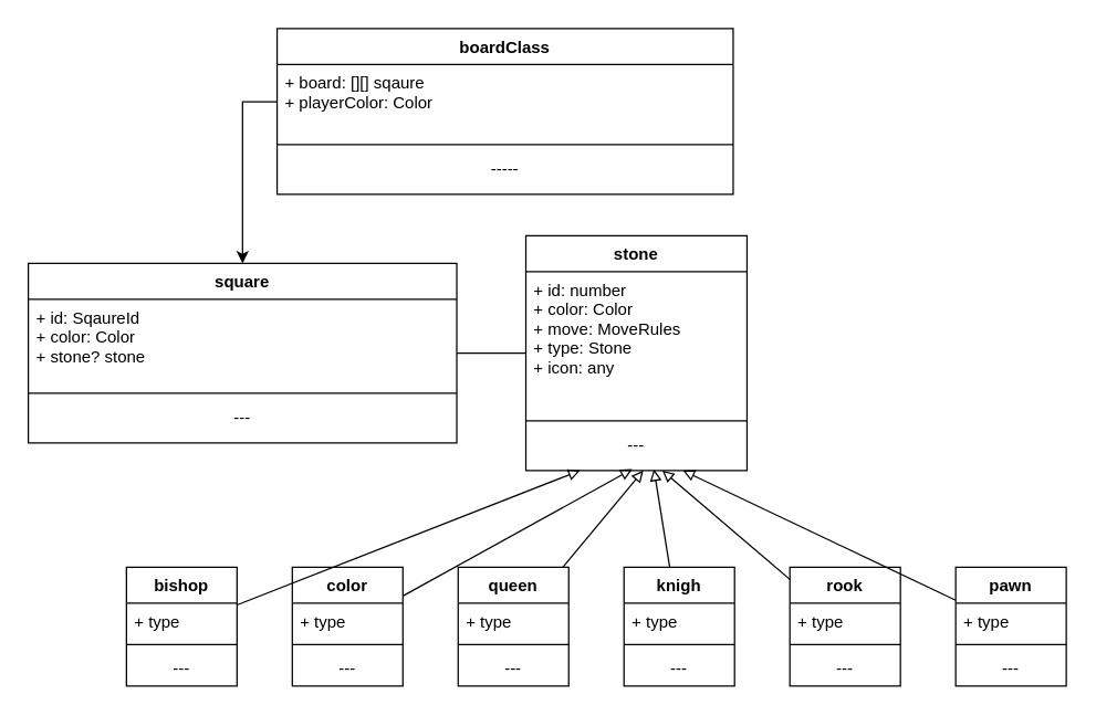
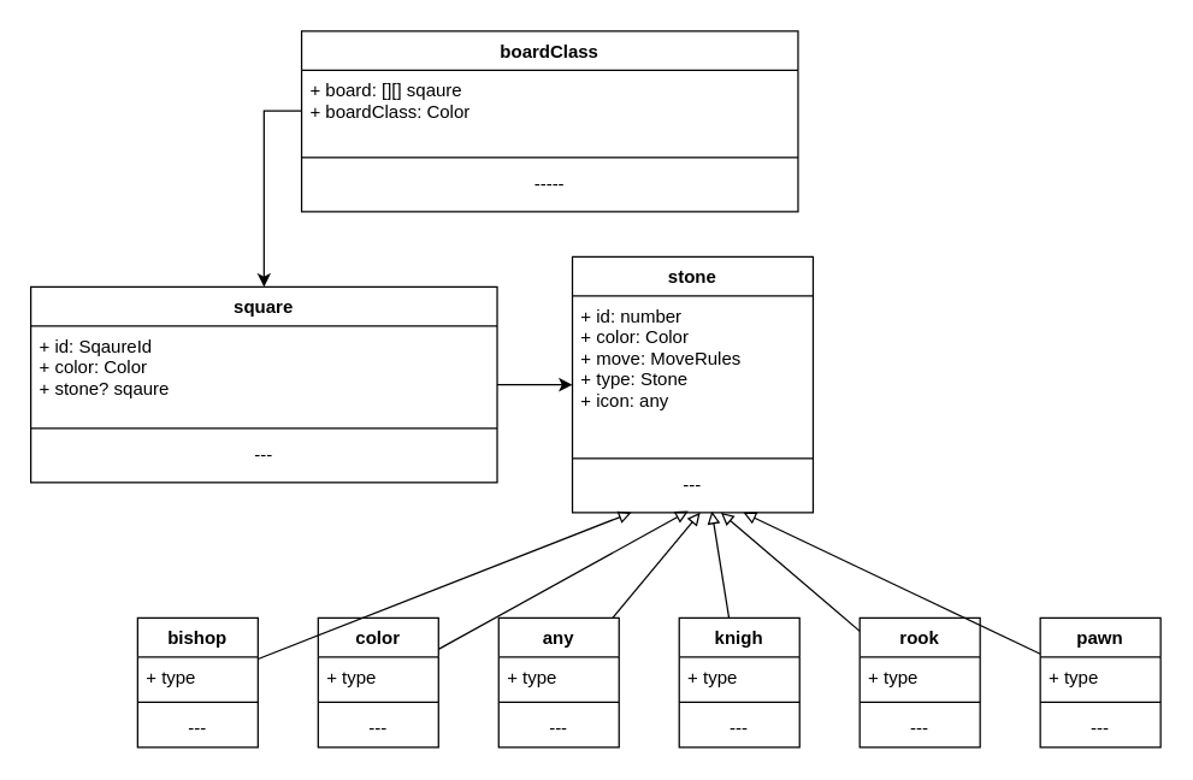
  <mxCell id="0" />
  <mxCell id="1" parent="0" />
  <mxCell id="2" value="boardClass" style="swimlane;fontStyle=1;align=center;verticalAlign=top;childLayout=stackLayout;horizontal=1;startSize=26;horizontalStack=0;resizeParent=1;resizeParentMax=0;resizeLast=0;collapsible=1;marginBottom=0;" vertex="1" parent="1"><mxGeometry x="200" y="20" width="330" height="120" as="geometry" /></mxCell>
- <mxCell id="3" value="+ board: [][] sqaure&#10;+ playerColor: Color" style="text;strokeColor=none;fillColor=none;align=left;verticalAlign=top;spacingLeft=4;spacingRight=4;overflow=hidden;rotatable=0;points=[[0,0.5],[1,0.5]];portConstraint=eastwest;" vertex="1" parent="2"><mxGeometry y="26" width="330" height="54" as="geometry" /></mxCell>
+ <mxCell id="3" value="+ board: [][] sqaure&#10;+ boardClass: Color" style="text;strokeColor=none;fillColor=none;align=left;verticalAlign=top;spacingLeft=4;spacingRight=4;overflow=hidden;rotatable=0;points=[[0,0.5],[1,0.5]];portConstraint=eastwest;" vertex="1" parent="2"><mxGeometry y="26" width="330" height="54" as="geometry" /></mxCell>
  <mxCell id="4" value="" style="line;strokeWidth=1;fillColor=none;align=left;verticalAlign=middle;spacingTop=-1;spacingLeft=3;spacingRight=3;rotatable=0;labelPosition=right;points=[];portConstraint=eastwest;" vertex="1" parent="2"><mxGeometry y="80" width="330" height="8" as="geometry" /></mxCell>
  <mxCell id="5" value="-----" style="text;strokeColor=none;fillColor=none;align=center;verticalAlign=top;spacingLeft=4;spacingRight=4;overflow=hidden;rotatable=0;points=[[0,0.5],[1,0.5]];portConstraint=eastwest;" vertex="1" parent="2"><mxGeometry y="88" width="330" height="32" as="geometry" /></mxCell>
  <mxCell id="6" value="stone" style="swimlane;fontStyle=1;align=center;verticalAlign=top;childLayout=stackLayout;horizontal=1;startSize=26;horizontalStack=0;resizeParent=1;resizeParentMax=0;resizeLast=0;collapsible=1;marginBottom=0;" vertex="1" parent="1"><mxGeometry x="380" y="170" width="160" height="170" as="geometry" /></mxCell>
  <mxCell id="7" value="+ id: number&#10;+ color: Color&#10;+ move: MoveRules&#10;+ type: Stone&#10;+ icon: any" style="text;strokeColor=none;fillColor=none;align=left;verticalAlign=top;spacingLeft=4;spacingRight=4;overflow=hidden;rotatable=0;points=[[0,0.5],[1,0.5]];portConstraint=eastwest;" vertex="1" parent="6"><mxGeometry y="26" width="160" height="104" as="geometry" /></mxCell>
  <mxCell id="8" value="" style="line;strokeWidth=1;fillColor=none;align=left;verticalAlign=middle;spacingTop=-1;spacingLeft=3;spacingRight=3;rotatable=0;labelPosition=right;points=[];portConstraint=eastwest;" vertex="1" parent="6"><mxGeometry y="130" width="160" height="8" as="geometry" /></mxCell>
  <mxCell id="9" value="---" style="text;strokeColor=none;fillColor=none;align=center;verticalAlign=top;spacingLeft=4;spacingRight=4;overflow=hidden;rotatable=0;points=[[0,0.5],[1,0.5]];portConstraint=eastwest;" vertex="1" parent="6"><mxGeometry y="138" width="160" height="32" as="geometry" /></mxCell>
- <mxCell id="10" style="edgeStyle=orthogonalEdgeStyle;rounded=0;orthogonalLoop=1;jettySize=auto;html=1;endArrow=none;" edge="1" parent="1" source="11" target="6"><mxGeometry relative="1" as="geometry" /></mxCell>
+ <mxCell id="10" style="edgeStyle=orthogonalEdgeStyle;rounded=0;orthogonalLoop=1;jettySize=auto;html=1;" edge="1" parent="1" source="11" target="6"><mxGeometry relative="1" as="geometry" /></mxCell>
  <mxCell id="11" value="square" style="swimlane;fontStyle=1;align=center;verticalAlign=top;childLayout=stackLayout;horizontal=1;startSize=26;horizontalStack=0;resizeParent=1;resizeParentMax=0;resizeLast=0;collapsible=1;marginBottom=0;" vertex="1" parent="1"><mxGeometry x="20" y="190" width="310" height="130" as="geometry" /></mxCell>
- <mxCell id="12" value="+ id: SqaureId&#10;+ color: Color&#10;+ stone? stone" style="text;strokeColor=none;fillColor=none;align=left;verticalAlign=top;spacingLeft=4;spacingRight=4;overflow=hidden;rotatable=0;points=[[0,0.5],[1,0.5]];portConstraint=eastwest;" vertex="1" parent="11"><mxGeometry y="26" width="310" height="64" as="geometry" /></mxCell>
+ <mxCell id="12" value="+ id: SqaureId&#10;+ color: Color&#10;+ stone? sqaure" style="text;strokeColor=none;fillColor=none;align=left;verticalAlign=top;spacingLeft=4;spacingRight=4;overflow=hidden;rotatable=0;points=[[0,0.5],[1,0.5]];portConstraint=eastwest;" vertex="1" parent="11"><mxGeometry y="26" width="310" height="64" as="geometry" /></mxCell>
  <mxCell id="13" value="" style="line;strokeWidth=1;fillColor=none;align=left;verticalAlign=middle;spacingTop=-1;spacingLeft=3;spacingRight=3;rotatable=0;labelPosition=right;points=[];portConstraint=eastwest;" vertex="1" parent="11"><mxGeometry y="90" width="310" height="8" as="geometry" /></mxCell>
  <mxCell id="14" value="---" style="text;strokeColor=none;fillColor=none;align=center;verticalAlign=top;spacingLeft=4;spacingRight=4;overflow=hidden;rotatable=0;points=[[0,0.5],[1,0.5]];portConstraint=eastwest;" vertex="1" parent="11"><mxGeometry y="98" width="310" height="32" as="geometry" /></mxCell>
  <mxCell id="15" style="edgeStyle=orthogonalEdgeStyle;rounded=0;orthogonalLoop=1;jettySize=auto;html=1;" edge="1" parent="1" source="3" target="11"><mxGeometry relative="1" as="geometry" /></mxCell>
  <mxCell id="16" style="rounded=0;orthogonalLoop=1;jettySize=auto;html=1;entryX=0.481;entryY=0.969;entryDx=0;entryDy=0;entryPerimeter=0;endArrow=block;endFill=0;" edge="1" parent="1" source="17" target="9"><mxGeometry relative="1" as="geometry" /></mxCell>
  <mxCell id="17" value="color" style="swimlane;fontStyle=1;align=center;verticalAlign=top;childLayout=stackLayout;horizontal=1;startSize=26;horizontalStack=0;resizeParent=1;resizeParentMax=0;resizeLast=0;collapsible=1;marginBottom=0;" vertex="1" parent="1"><mxGeometry x="211" y="410" width="80" height="86" as="geometry" /></mxCell>
  <mxCell id="18" value="+ type" style="text;strokeColor=none;fillColor=none;align=left;verticalAlign=top;spacingLeft=4;spacingRight=4;overflow=hidden;rotatable=0;points=[[0,0.5],[1,0.5]];portConstraint=eastwest;" vertex="1" parent="17"><mxGeometry y="26" width="80" height="26" as="geometry" /></mxCell>
  <mxCell id="19" value="" style="line;strokeWidth=1;fillColor=none;align=left;verticalAlign=middle;spacingTop=-1;spacingLeft=3;spacingRight=3;rotatable=0;labelPosition=right;points=[];portConstraint=eastwest;" vertex="1" parent="17"><mxGeometry y="52" width="80" height="8" as="geometry" /></mxCell>
  <mxCell id="20" value="---" style="text;strokeColor=none;fillColor=none;align=center;verticalAlign=top;spacingLeft=4;spacingRight=4;overflow=hidden;rotatable=0;points=[[0,0.5],[1,0.5]];portConstraint=eastwest;" vertex="1" parent="17"><mxGeometry y="60" width="80" height="26" as="geometry" /></mxCell>
  <mxCell id="21" style="edgeStyle=none;rounded=0;orthogonalLoop=1;jettySize=auto;html=1;endArrow=block;endFill=0;" edge="1" parent="1" source="22" target="9"><mxGeometry relative="1" as="geometry" /></mxCell>
  <mxCell id="22" value="bishop" style="swimlane;fontStyle=1;align=center;verticalAlign=top;childLayout=stackLayout;horizontal=1;startSize=26;horizontalStack=0;resizeParent=1;resizeParentMax=0;resizeLast=0;collapsible=1;marginBottom=0;" vertex="1" parent="1"><mxGeometry x="91" y="410" width="80" height="86" as="geometry" /></mxCell>
  <mxCell id="23" value="+ type" style="text;strokeColor=none;fillColor=none;align=left;verticalAlign=top;spacingLeft=4;spacingRight=4;overflow=hidden;rotatable=0;points=[[0,0.5],[1,0.5]];portConstraint=eastwest;" vertex="1" parent="22"><mxGeometry y="26" width="80" height="26" as="geometry" /></mxCell>
  <mxCell id="24" value="" style="line;strokeWidth=1;fillColor=none;align=left;verticalAlign=middle;spacingTop=-1;spacingLeft=3;spacingRight=3;rotatable=0;labelPosition=right;points=[];portConstraint=eastwest;" vertex="1" parent="22"><mxGeometry y="52" width="80" height="8" as="geometry" /></mxCell>
  <mxCell id="25" value="---" style="text;strokeColor=none;fillColor=none;align=center;verticalAlign=top;spacingLeft=4;spacingRight=4;overflow=hidden;rotatable=0;points=[[0,0.5],[1,0.5]];portConstraint=eastwest;" vertex="1" parent="22"><mxGeometry y="60" width="80" height="26" as="geometry" /></mxCell>
  <mxCell id="26" style="edgeStyle=none;rounded=0;orthogonalLoop=1;jettySize=auto;html=1;entryX=0.531;entryY=1;entryDx=0;entryDy=0;entryPerimeter=0;endArrow=block;endFill=0;" edge="1" parent="1" source="27" target="9"><mxGeometry relative="1" as="geometry" /></mxCell>
- <mxCell id="27" value="queen" style="swimlane;fontStyle=1;align=center;verticalAlign=top;childLayout=stackLayout;horizontal=1;startSize=26;horizontalStack=0;resizeParent=1;resizeParentMax=0;resizeLast=0;collapsible=1;marginBottom=0;" vertex="1" parent="1"><mxGeometry x="331" y="410" width="80" height="86" as="geometry" /></mxCell>
+ <mxCell id="27" value="any" style="swimlane;fontStyle=1;align=center;verticalAlign=top;childLayout=stackLayout;horizontal=1;startSize=26;horizontalStack=0;resizeParent=1;resizeParentMax=0;resizeLast=0;collapsible=1;marginBottom=0;" vertex="1" parent="1"><mxGeometry x="331" y="410" width="80" height="86" as="geometry" /></mxCell>
  <mxCell id="28" value="+ type" style="text;strokeColor=none;fillColor=none;align=left;verticalAlign=top;spacingLeft=4;spacingRight=4;overflow=hidden;rotatable=0;points=[[0,0.5],[1,0.5]];portConstraint=eastwest;" vertex="1" parent="27"><mxGeometry y="26" width="80" height="26" as="geometry" /></mxCell>
  <mxCell id="29" value="" style="line;strokeWidth=1;fillColor=none;align=left;verticalAlign=middle;spacingTop=-1;spacingLeft=3;spacingRight=3;rotatable=0;labelPosition=right;points=[];portConstraint=eastwest;" vertex="1" parent="27"><mxGeometry y="52" width="80" height="8" as="geometry" /></mxCell>
  <mxCell id="30" value="---" style="text;strokeColor=none;fillColor=none;align=center;verticalAlign=top;spacingLeft=4;spacingRight=4;overflow=hidden;rotatable=0;points=[[0,0.5],[1,0.5]];portConstraint=eastwest;" vertex="1" parent="27"><mxGeometry y="60" width="80" height="26" as="geometry" /></mxCell>
  <mxCell id="31" style="edgeStyle=none;rounded=0;orthogonalLoop=1;jettySize=auto;html=1;entryX=0.579;entryY=0.97;entryDx=0;entryDy=0;entryPerimeter=0;endArrow=block;endFill=0;" edge="1" parent="1" source="32" target="9"><mxGeometry relative="1" as="geometry" /></mxCell>
  <mxCell id="32" value="knigh" style="swimlane;fontStyle=1;align=center;verticalAlign=top;childLayout=stackLayout;horizontal=1;startSize=26;horizontalStack=0;resizeParent=1;resizeParentMax=0;resizeLast=0;collapsible=1;marginBottom=0;" vertex="1" parent="1"><mxGeometry x="451" y="410" width="80" height="86" as="geometry" /></mxCell>
  <mxCell id="33" value="+ type" style="text;strokeColor=none;fillColor=none;align=left;verticalAlign=top;spacingLeft=4;spacingRight=4;overflow=hidden;rotatable=0;points=[[0,0.5],[1,0.5]];portConstraint=eastwest;" vertex="1" parent="32"><mxGeometry y="26" width="80" height="26" as="geometry" /></mxCell>
  <mxCell id="34" value="" style="line;strokeWidth=1;fillColor=none;align=left;verticalAlign=middle;spacingTop=-1;spacingLeft=3;spacingRight=3;rotatable=0;labelPosition=right;points=[];portConstraint=eastwest;" vertex="1" parent="32"><mxGeometry y="52" width="80" height="8" as="geometry" /></mxCell>
  <mxCell id="35" value="---" style="text;strokeColor=none;fillColor=none;align=center;verticalAlign=top;spacingLeft=4;spacingRight=4;overflow=hidden;rotatable=0;points=[[0,0.5],[1,0.5]];portConstraint=eastwest;" vertex="1" parent="32"><mxGeometry y="60" width="80" height="26" as="geometry" /></mxCell>
  <mxCell id="36" style="edgeStyle=none;rounded=0;orthogonalLoop=1;jettySize=auto;html=1;endArrow=block;endFill=0;" edge="1" parent="1" source="37" target="9"><mxGeometry relative="1" as="geometry" /></mxCell>
  <mxCell id="37" value="rook" style="swimlane;fontStyle=1;align=center;verticalAlign=top;childLayout=stackLayout;horizontal=1;startSize=26;horizontalStack=0;resizeParent=1;resizeParentMax=0;resizeLast=0;collapsible=1;marginBottom=0;" vertex="1" parent="1"><mxGeometry x="571" y="410" width="80" height="86" as="geometry" /></mxCell>
  <mxCell id="38" value="+ type" style="text;strokeColor=none;fillColor=none;align=left;verticalAlign=top;spacingLeft=4;spacingRight=4;overflow=hidden;rotatable=0;points=[[0,0.5],[1,0.5]];portConstraint=eastwest;" vertex="1" parent="37"><mxGeometry y="26" width="80" height="26" as="geometry" /></mxCell>
  <mxCell id="39" value="" style="line;strokeWidth=1;fillColor=none;align=left;verticalAlign=middle;spacingTop=-1;spacingLeft=3;spacingRight=3;rotatable=0;labelPosition=right;points=[];portConstraint=eastwest;" vertex="1" parent="37"><mxGeometry y="52" width="80" height="8" as="geometry" /></mxCell>
  <mxCell id="40" value="---" style="text;strokeColor=none;fillColor=none;align=center;verticalAlign=top;spacingLeft=4;spacingRight=4;overflow=hidden;rotatable=0;points=[[0,0.5],[1,0.5]];portConstraint=eastwest;" vertex="1" parent="37"><mxGeometry y="60" width="80" height="26" as="geometry" /></mxCell>
  <mxCell id="41" style="edgeStyle=none;rounded=0;orthogonalLoop=1;jettySize=auto;html=1;endArrow=block;endFill=0;" edge="1" parent="1" source="42" target="9"><mxGeometry relative="1" as="geometry" /></mxCell>
  <mxCell id="42" value="pawn" style="swimlane;fontStyle=1;align=center;verticalAlign=top;childLayout=stackLayout;horizontal=1;startSize=26;horizontalStack=0;resizeParent=1;resizeParentMax=0;resizeLast=0;collapsible=1;marginBottom=0;" vertex="1" parent="1"><mxGeometry x="691" y="410" width="80" height="86" as="geometry" /></mxCell>
  <mxCell id="43" value="+ type" style="text;strokeColor=none;fillColor=none;align=left;verticalAlign=top;spacingLeft=4;spacingRight=4;overflow=hidden;rotatable=0;points=[[0,0.5],[1,0.5]];portConstraint=eastwest;" vertex="1" parent="42"><mxGeometry y="26" width="80" height="26" as="geometry" /></mxCell>
  <mxCell id="44" value="" style="line;strokeWidth=1;fillColor=none;align=left;verticalAlign=middle;spacingTop=-1;spacingLeft=3;spacingRight=3;rotatable=0;labelPosition=right;points=[];portConstraint=eastwest;" vertex="1" parent="42"><mxGeometry y="52" width="80" height="8" as="geometry" /></mxCell>
  <mxCell id="45" value="---" style="text;strokeColor=none;fillColor=none;align=center;verticalAlign=top;spacingLeft=4;spacingRight=4;overflow=hidden;rotatable=0;points=[[0,0.5],[1,0.5]];portConstraint=eastwest;" vertex="1" parent="42"><mxGeometry y="60" width="80" height="26" as="geometry" /></mxCell>
